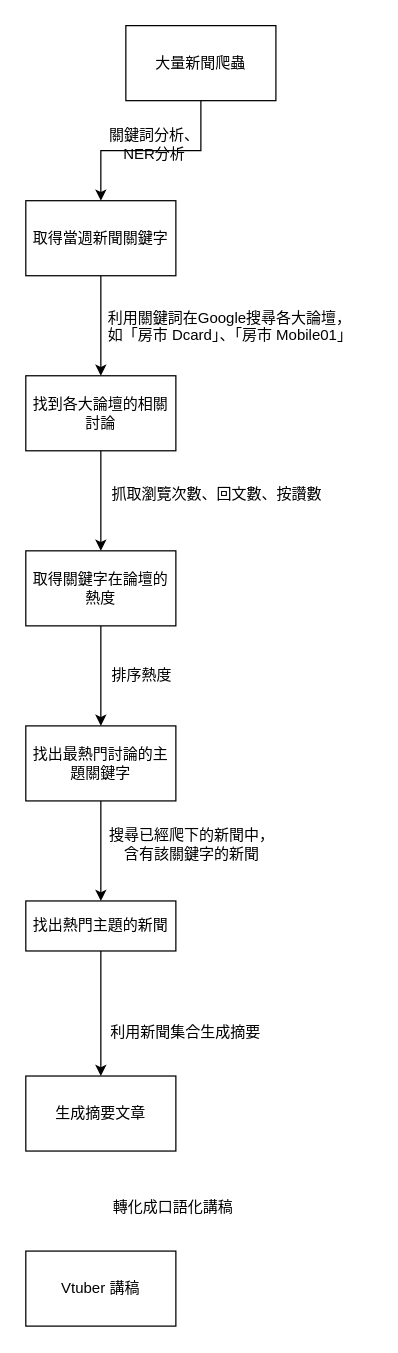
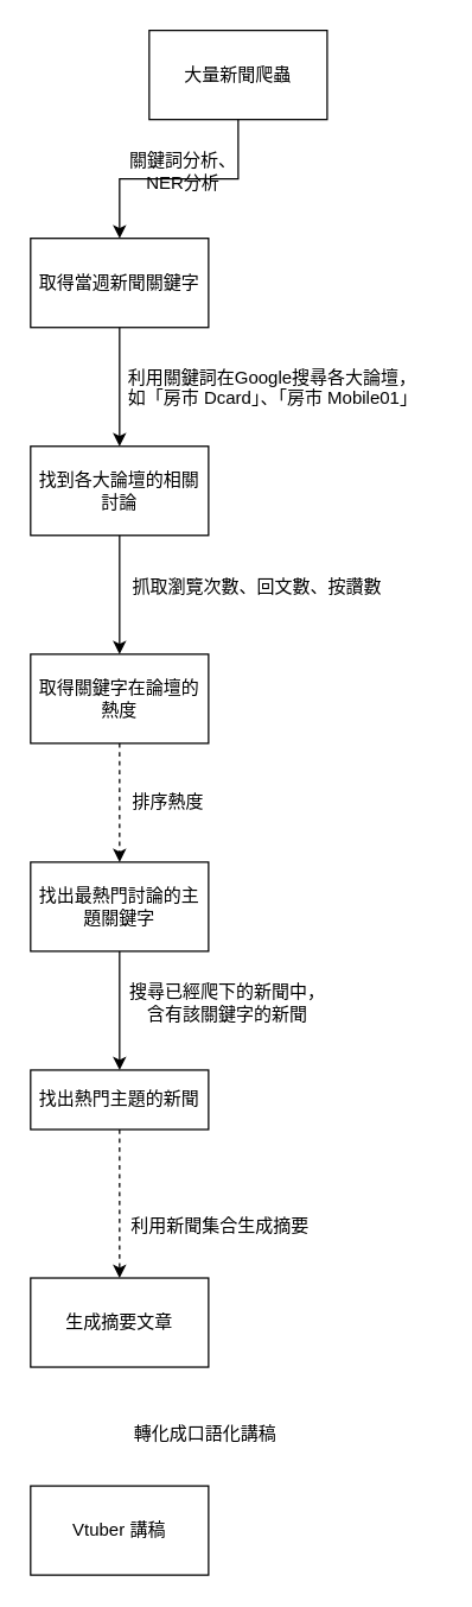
  <mxCell id="0" />
  <mxCell id="1" parent="0" />
  <mxCell id="2" value="" style="edgeStyle=orthogonalEdgeStyle;rounded=0;orthogonalLoop=1;jettySize=auto;html=1;" edge="1" parent="1" source="3" target="5"><mxGeometry relative="1" as="geometry" /></mxCell>
  <mxCell id="3" value="大量新聞爬蟲" style="rounded=0;whiteSpace=wrap;html=1;" vertex="1" parent="1"><mxGeometry x="100" y="20" width="120" height="60" as="geometry" /></mxCell>
  <mxCell id="4" value="" style="edgeStyle=orthogonalEdgeStyle;rounded=0;orthogonalLoop=1;jettySize=auto;html=1;" edge="1" parent="1" source="5" target="7"><mxGeometry relative="1" as="geometry" /></mxCell>
  <mxCell id="5" value="取得當週新聞關鍵字" style="whiteSpace=wrap;html=1;rounded=0;" vertex="1" parent="1"><mxGeometry x="20" y="160" width="120" height="60" as="geometry" /></mxCell>
  <mxCell id="6" value="" style="edgeStyle=orthogonalEdgeStyle;rounded=0;orthogonalLoop=1;jettySize=auto;html=1;" edge="1" parent="1" source="7" target="11"><mxGeometry relative="1" as="geometry" /></mxCell>
  <mxCell id="7" value="找到各大論壇的相關討論" style="whiteSpace=wrap;html=1;rounded=0;" vertex="1" parent="1"><mxGeometry x="20" y="300" width="120" height="60" as="geometry" /></mxCell>
  <mxCell id="8" value="利用關鍵詞在Google搜尋各大論壇，&#10;如「房市 Dcard」、「房市 Mobile01」" style="text;strokeColor=none;fillColor=none;align=left;verticalAlign=middle;spacingLeft=4;spacingRight=4;overflow=hidden;points=[[0,0.5],[1,0.5]];portConstraint=eastwest;rotatable=0;" vertex="1" parent="1"><mxGeometry x="80" y="240" width="216" height="40" as="geometry" /></mxCell>
  <mxCell id="9" value="關鍵詞分析、NER分析" style="text;html=1;strokeColor=none;fillColor=none;align=center;verticalAlign=middle;whiteSpace=wrap;rounded=0;" vertex="1" parent="1"><mxGeometry x="80" y="100" width="86" height="30" as="geometry" /></mxCell>
- <mxCell id="10" value="" style="edgeStyle=orthogonalEdgeStyle;rounded=0;orthogonalLoop=1;jettySize=auto;html=1;" edge="1" parent="1" source="11" target="14"><mxGeometry relative="1" as="geometry" /></mxCell>
+ <mxCell id="10" value="" style="edgeStyle=orthogonalEdgeStyle;rounded=0;orthogonalLoop=1;jettySize=auto;html=1;dashed=1;" edge="1" parent="1" source="11" target="14"><mxGeometry relative="1" as="geometry" /></mxCell>
  <mxCell id="11" value="&lt;span&gt;取得關鍵字在論壇的熱度&lt;/span&gt;" style="whiteSpace=wrap;html=1;rounded=0;" vertex="1" parent="1"><mxGeometry x="20" y="440" width="120" height="60" as="geometry" /></mxCell>
  <mxCell id="12" value="抓取瀏覽次數、回文數、按讚數" style="text;html=1;strokeColor=none;fillColor=none;align=center;verticalAlign=middle;whiteSpace=wrap;rounded=0;" vertex="1" parent="1"><mxGeometry x="80" y="380" width="186" height="30" as="geometry" /></mxCell>
  <mxCell id="13" value="" style="edgeStyle=orthogonalEdgeStyle;rounded=0;orthogonalLoop=1;jettySize=auto;html=1;" edge="1" parent="1" source="14" target="17"><mxGeometry relative="1" as="geometry" /></mxCell>
  <mxCell id="14" value="找出最熱門討論的主題關鍵字" style="whiteSpace=wrap;html=1;rounded=0;" vertex="1" parent="1"><mxGeometry x="20" y="580" width="120" height="60" as="geometry" /></mxCell>
  <mxCell id="15" value="排序熱度" style="text;html=1;strokeColor=none;fillColor=none;align=center;verticalAlign=middle;whiteSpace=wrap;rounded=0;" vertex="1" parent="1"><mxGeometry x="80" y="530" width="66" height="20" as="geometry" /></mxCell>
- <mxCell id="16" value="" style="edgeStyle=orthogonalEdgeStyle;rounded=0;orthogonalLoop=1;jettySize=auto;html=1;" edge="1" parent="1" source="17" target="19"><mxGeometry relative="1" as="geometry" /></mxCell>
+ <mxCell id="16" value="" style="edgeStyle=orthogonalEdgeStyle;rounded=0;orthogonalLoop=1;jettySize=auto;html=1;dashed=1;" edge="1" parent="1" source="17" target="19"><mxGeometry relative="1" as="geometry" /></mxCell>
  <mxCell id="17" value="找出熱門主題的新聞" style="whiteSpace=wrap;html=1;rounded=0;" vertex="1" parent="1"><mxGeometry x="20" y="720" width="120" height="40" as="geometry" /></mxCell>
  <mxCell id="18" value="搜尋已經爬下的新聞中，&lt;br&gt;含有該關鍵字的新聞" style="text;html=1;strokeColor=none;fillColor=none;align=center;verticalAlign=middle;whiteSpace=wrap;rounded=0;" vertex="1" parent="1"><mxGeometry x="80" y="660" width="146" height="30" as="geometry" /></mxCell>
  <mxCell id="19" value="生成摘要文章" style="whiteSpace=wrap;html=1;rounded=0;" vertex="1" parent="1"><mxGeometry x="20" y="860" width="120" height="60" as="geometry" /></mxCell>
  <mxCell id="20" value="利用新聞集合生成摘要" style="text;html=1;strokeColor=none;fillColor=none;align=center;verticalAlign=middle;whiteSpace=wrap;rounded=0;" vertex="1" parent="1"><mxGeometry x="80" y="810" width="136" height="30" as="geometry" /></mxCell>
  <mxCell id="21" value="Vtuber 講稿" style="whiteSpace=wrap;html=1;rounded=0;" vertex="1" parent="1"><mxGeometry x="20" y="1000" width="120" height="60" as="geometry" /></mxCell>
  <mxCell id="22" value="轉化成口語化講稿" style="text;html=1;strokeColor=none;fillColor=none;align=center;verticalAlign=middle;whiteSpace=wrap;rounded=0;" vertex="1" parent="1"><mxGeometry x="80" y="950" width="116" height="30" as="geometry" /></mxCell>
